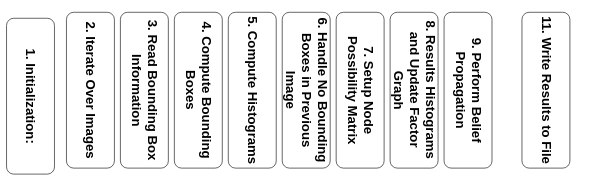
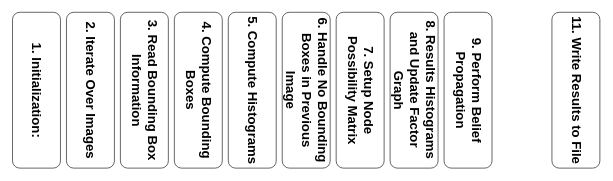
  <mxCell id="0" />
  <mxCell id="1" parent="0" />
- <mxCell id="2" value="&lt;b&gt;&lt;font style=&quot;font-size: 22px;&quot;&gt;1. Initialization:&lt;/font&gt;&lt;/b&gt;" style="rounded=1;whiteSpace=wrap;html=1;textDirection=vertical-lr;" vertex="1" parent="1"><mxGeometry x="10" y="30" width="80" height="260" as="geometry" /></mxCell>
+ <mxCell id="2" value="&lt;b&gt;&lt;font style=&quot;font-size: 22px;&quot;&gt;1. Initialization:&lt;/font&gt;&lt;/b&gt;" style="rounded=1;whiteSpace=wrap;html=1;textDirection=vertical-lr;" vertex="1" parent="1"><mxGeometry x="20" y="20" width="80" height="260" as="geometry" /></mxCell>
  <mxCell id="3" value="&lt;b&gt;&lt;font style=&quot;font-size: 22px;&quot;&gt;2. Iterate Over Images&lt;/font&gt;&lt;/b&gt;" style="rounded=1;whiteSpace=wrap;html=1;textDirection=vertical-lr;" vertex="1" parent="1"><mxGeometry x="110" y="20" width="80" height="260" as="geometry" /></mxCell>
  <mxCell id="4" value="&lt;b&gt;&lt;font style=&quot;font-size: 22px;&quot;&gt;3. Read Bounding Box Information&lt;/font&gt;&lt;/b&gt;" style="rounded=1;whiteSpace=wrap;html=1;textDirection=vertical-rl;" vertex="1" parent="1"><mxGeometry x="200" y="20" width="80" height="260" as="geometry" /></mxCell>
  <mxCell id="5" value="&lt;b&gt;&lt;font style=&quot;font-size: 22px;&quot;&gt;4. Compute Bounding Boxes&lt;/font&gt;&lt;/b&gt;" style="rounded=1;whiteSpace=wrap;html=1;textDirection=vertical-rl;" vertex="1" parent="1"><mxGeometry x="290" y="20" width="80" height="260" as="geometry" /></mxCell>
  <mxCell id="6" value="&lt;b&gt;&lt;font style=&quot;font-size: 22px;&quot;&gt;5. Compute Histograms&lt;/font&gt;&lt;/b&gt;" style="rounded=1;whiteSpace=wrap;html=1;textDirection=vertical-rl;" vertex="1" parent="1"><mxGeometry x="380" y="20" width="80" height="260" as="geometry" /></mxCell>
  <mxCell id="7" value="&lt;b&gt;&lt;font style=&quot;font-size: 22px;&quot;&gt;6. Handle No Bounding Boxes in Previous Image&lt;/font&gt;&lt;/b&gt;" style="rounded=1;whiteSpace=wrap;html=1;textDirection=vertical-rl;" vertex="1" parent="1"><mxGeometry x="470" y="20" width="80" height="260" as="geometry" /></mxCell>
  <mxCell id="8" value="&lt;b&gt;&lt;font style=&quot;font-size: 22px;&quot;&gt;7. Setup Node Possibility Matrix&lt;/font&gt;&lt;/b&gt;" style="rounded=1;whiteSpace=wrap;html=1;textDirection=vertical-rl;" vertex="1" parent="1"><mxGeometry x="560" y="20" width="80" height="260" as="geometry" /></mxCell>
  <mxCell id="9" value="&lt;b&gt;&lt;font style=&quot;font-size: 22px;&quot;&gt;8. Results Histograms and Update Factor Graph&lt;/font&gt;&lt;/b&gt;" style="rounded=1;whiteSpace=wrap;html=1;textDirection=vertical-rl;" vertex="1" parent="1"><mxGeometry x="650" y="20" width="80" height="260" as="geometry" /></mxCell>
  <mxCell id="10" value="&lt;b&gt;&lt;font style=&quot;font-size: 22px;&quot;&gt;9. Perform Belief Propagation&lt;/font&gt;&lt;/b&gt;" style="rounded=1;whiteSpace=wrap;html=1;textDirection=vertical-rl;" vertex="1" parent="1"><mxGeometry x="740" y="20" width="80" height="260" as="geometry" /></mxCell>
- <mxCell id="11" value="&lt;b&gt;&lt;font style=&quot;font-size: 22px;&quot;&gt;11. Write Results to File&lt;/font&gt;&lt;/b&gt;" style="rounded=1;whiteSpace=wrap;html=1;textDirection=vertical-rl;" vertex="1" parent="1"><mxGeometry x="870" y="20" width="80" height="260" as="geometry" /></mxCell>
+ <mxCell id="11" value="&lt;b&gt;&lt;font style=&quot;font-size: 22px;&quot;&gt;11. Write Results to File&lt;/font&gt;&lt;/b&gt;" style="rounded=1;whiteSpace=wrap;html=1;textDirection=vertical-rl;" vertex="1" parent="1"><mxGeometry x="920" y="20" width="80" height="260" as="geometry" /></mxCell>
